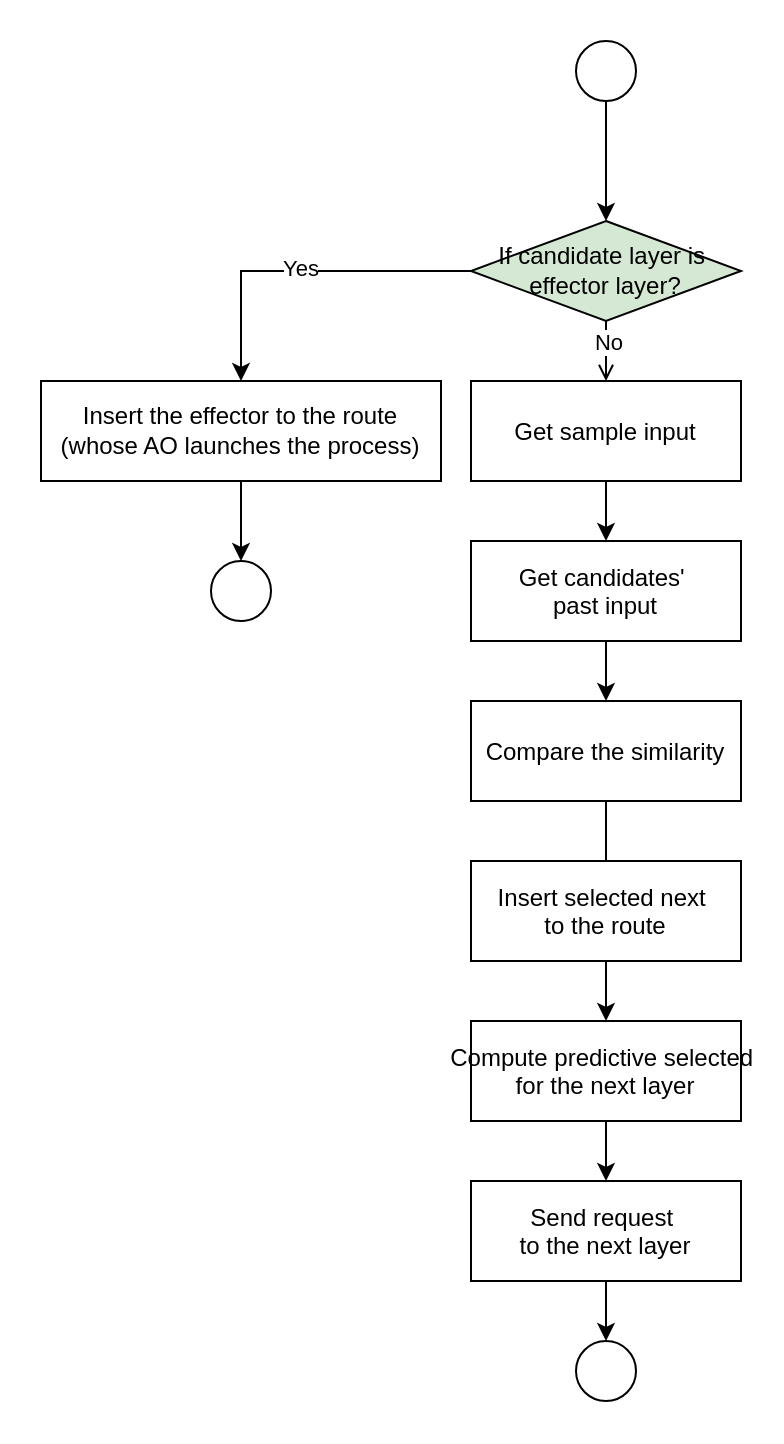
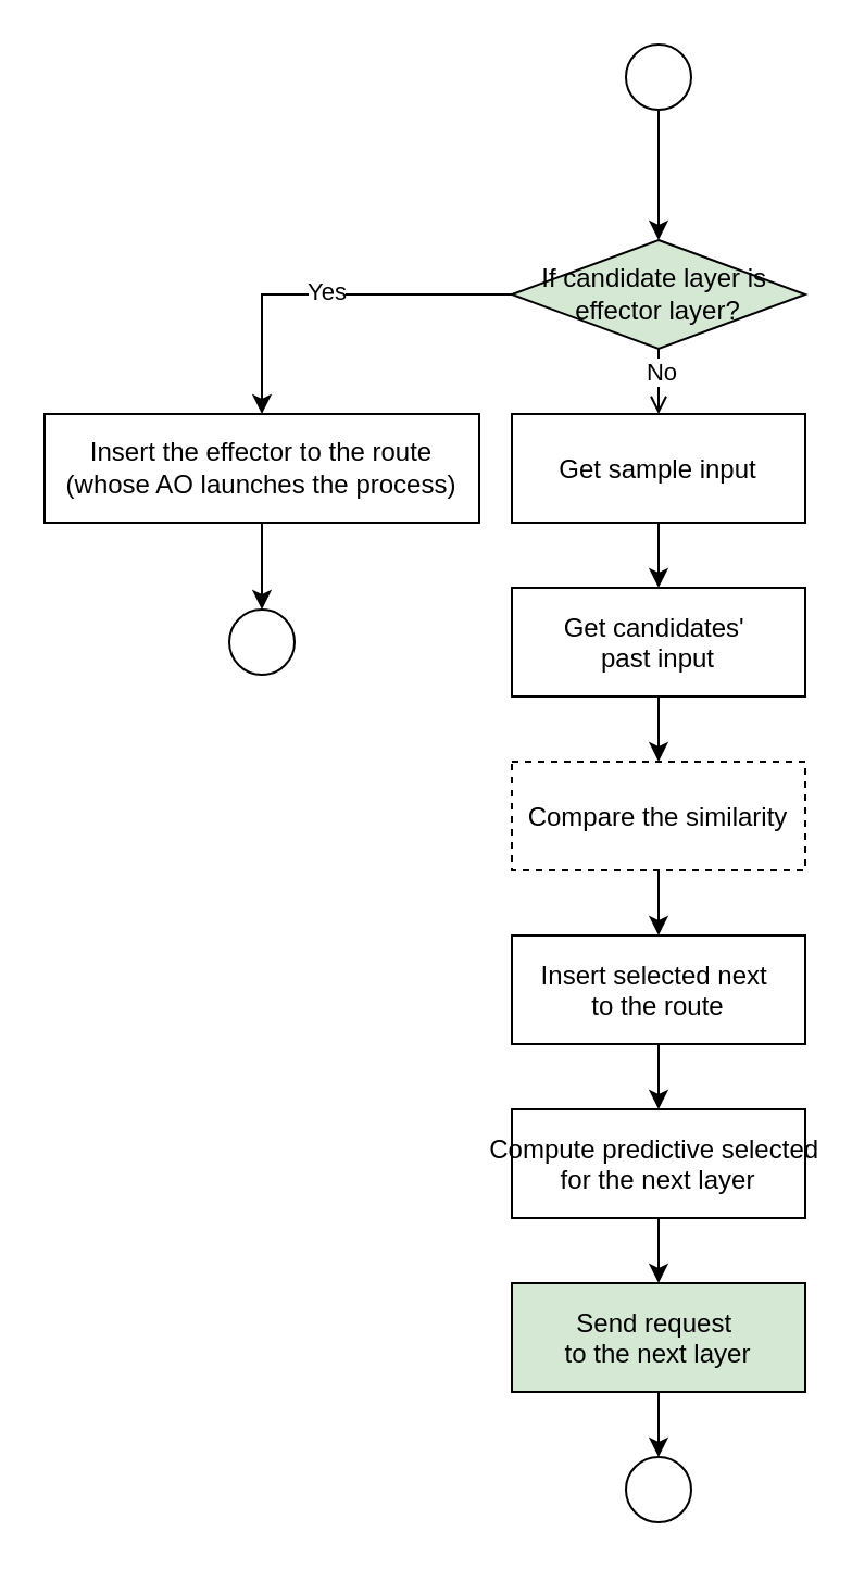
  <mxCell id="0" />
  <mxCell id="1" parent="0" />
  <mxCell id="2" value="" style="edgeStyle=orthogonalEdgeStyle;rounded=0;orthogonalLoop=1;jettySize=auto;html=1;" edge="1" parent="1" source="3" target="14"><mxGeometry relative="1" as="geometry" /></mxCell>
  <mxCell id="3" value="Get sample input" style="" vertex="1" parent="1"><mxGeometry x="235" y="190" width="135" height="50" as="geometry" /></mxCell>
- <mxCell id="4" value="" style="edgeStyle=orthogonalEdgeStyle;rounded=0;orthogonalLoop=1;jettySize=auto;html=1;endArrow=none;" edge="1" parent="1" source="5" target="7"><mxGeometry relative="1" as="geometry" /></mxCell>
- <mxCell id="5" value="Compare the similarity" style="" vertex="1" parent="1"><mxGeometry x="235" y="350" width="135" height="50" as="geometry" /></mxCell>
+ <mxCell id="4" value="" style="edgeStyle=orthogonalEdgeStyle;rounded=0;orthogonalLoop=1;jettySize=auto;html=1;" edge="1" parent="1" source="5" target="7"><mxGeometry relative="1" as="geometry" /></mxCell>
+ <mxCell id="5" value="Compare the similarity" style="dashed=1;" vertex="1" parent="1"><mxGeometry x="235" y="350" width="135" height="50" as="geometry" /></mxCell>
  <mxCell id="6" value="" style="edgeStyle=orthogonalEdgeStyle;rounded=0;orthogonalLoop=1;jettySize=auto;html=1;" edge="1" parent="1" source="7" target="12"><mxGeometry relative="1" as="geometry" /></mxCell>
  <mxCell id="7" value="Insert selected next &#10;to the route" style="" vertex="1" parent="1"><mxGeometry x="235" y="430" width="135" height="50" as="geometry" /></mxCell>
  <mxCell id="8" value="" style="edgeStyle=orthogonalEdgeStyle;rounded=0;orthogonalLoop=1;jettySize=auto;html=1;" edge="1" parent="1" source="9" target="19"><mxGeometry relative="1" as="geometry" /></mxCell>
  <mxCell id="9" value="" style="ellipse;whiteSpace=wrap;html=1;aspect=fixed;" vertex="1" parent="1"><mxGeometry x="287.5" y="20" width="30" height="30" as="geometry" /></mxCell>
  <mxCell id="10" value="" style="ellipse;whiteSpace=wrap;html=1;aspect=fixed;" vertex="1" parent="1"><mxGeometry x="287.5" y="670" width="30" height="30" as="geometry" /></mxCell>
  <mxCell id="11" value="" style="edgeStyle=orthogonalEdgeStyle;rounded=0;orthogonalLoop=1;jettySize=auto;html=1;" edge="1" parent="1" source="12" target="24"><mxGeometry relative="1" as="geometry" /></mxCell>
  <mxCell id="12" value="Compute predictive selected &#10;for the next layer" style="" vertex="1" parent="1"><mxGeometry x="235" y="510" width="135" height="50" as="geometry" /></mxCell>
  <mxCell id="13" value="" style="edgeStyle=orthogonalEdgeStyle;rounded=0;orthogonalLoop=1;jettySize=auto;html=1;" edge="1" parent="1" source="14" target="5"><mxGeometry relative="1" as="geometry" /></mxCell>
  <mxCell id="14" value="Get candidates' &#10;past input" style="" vertex="1" parent="1"><mxGeometry x="235" y="270" width="135" height="50" as="geometry" /></mxCell>
  <mxCell id="15" value="" style="edgeStyle=orthogonalEdgeStyle;rounded=0;orthogonalLoop=1;jettySize=auto;html=1;" edge="1" parent="1" source="19" target="21"><mxGeometry relative="1" as="geometry" /></mxCell>
  <mxCell id="16" value="Yes" style="edgeLabel;html=1;align=center;verticalAlign=middle;resizable=0;points=[];" vertex="1" connectable="0" parent="15"><mxGeometry x="0.01" y="-2" relative="1" as="geometry"><mxPoint as="offset" /></mxGeometry></mxCell>
  <mxCell id="17" value="" style="edgeStyle=orthogonalEdgeStyle;rounded=0;orthogonalLoop=1;jettySize=auto;html=1;endArrow=open;" edge="1" parent="1" source="19" target="3"><mxGeometry relative="1" as="geometry" /></mxCell>
  <mxCell id="18" value="No" style="edgeLabel;html=1;align=center;verticalAlign=middle;resizable=0;points=[];" vertex="1" connectable="0" parent="17"><mxGeometry x="0.216" y="1" relative="1" as="geometry"><mxPoint as="offset" /></mxGeometry></mxCell>
  <mxCell id="19" value="If candidate layer is&amp;nbsp;&lt;div&gt;effector layer?&lt;/div&gt;" style="rhombus;whiteSpace=wrap;html=1;fillColor=#d5e8d4;" vertex="1" parent="1"><mxGeometry x="235" y="110" width="135" height="50" as="geometry" /></mxCell>
  <mxCell id="20" value="" style="edgeStyle=orthogonalEdgeStyle;rounded=0;orthogonalLoop=1;jettySize=auto;html=1;" edge="1" parent="1" source="21" target="22"><mxGeometry relative="1" as="geometry" /></mxCell>
  <mxCell id="21" value="Insert the effector to the route&lt;div&gt;(whose AO launches the process)&lt;/div&gt;" style="whiteSpace=wrap;html=1;" vertex="1" parent="1"><mxGeometry x="20" y="190" width="200" height="50" as="geometry" /></mxCell>
  <mxCell id="22" value="" style="ellipse;whiteSpace=wrap;html=1;aspect=fixed;" vertex="1" parent="1"><mxGeometry x="105" y="280" width="30" height="30" as="geometry" /></mxCell>
  <mxCell id="23" value="" style="edgeStyle=orthogonalEdgeStyle;rounded=0;orthogonalLoop=1;jettySize=auto;html=1;" edge="1" parent="1" source="24" target="10"><mxGeometry relative="1" as="geometry" /></mxCell>
- <mxCell id="24" value="Send request &#10;to the next layer" style="" vertex="1" parent="1"><mxGeometry x="235" y="590" width="135" height="50" as="geometry" /></mxCell>
+ <mxCell id="24" value="Send request &#10;to the next layer" style="fillColor=#d5e8d4;" vertex="1" parent="1"><mxGeometry x="235" y="590" width="135" height="50" as="geometry" /></mxCell>
